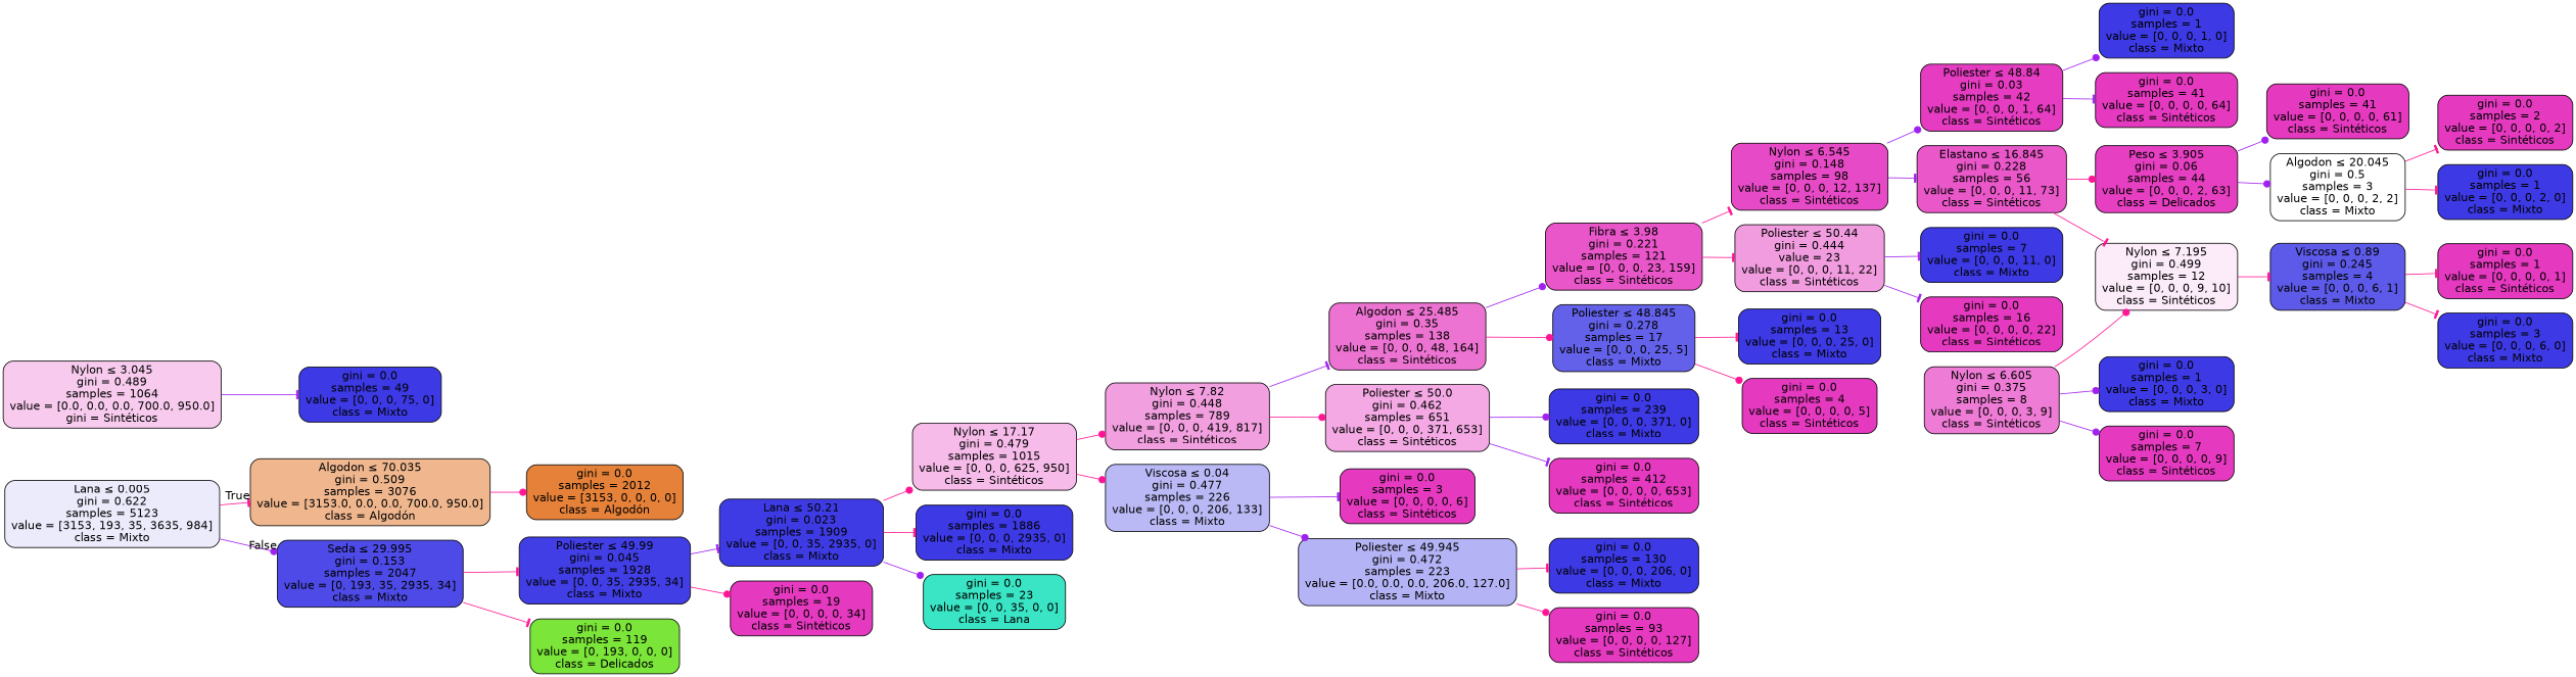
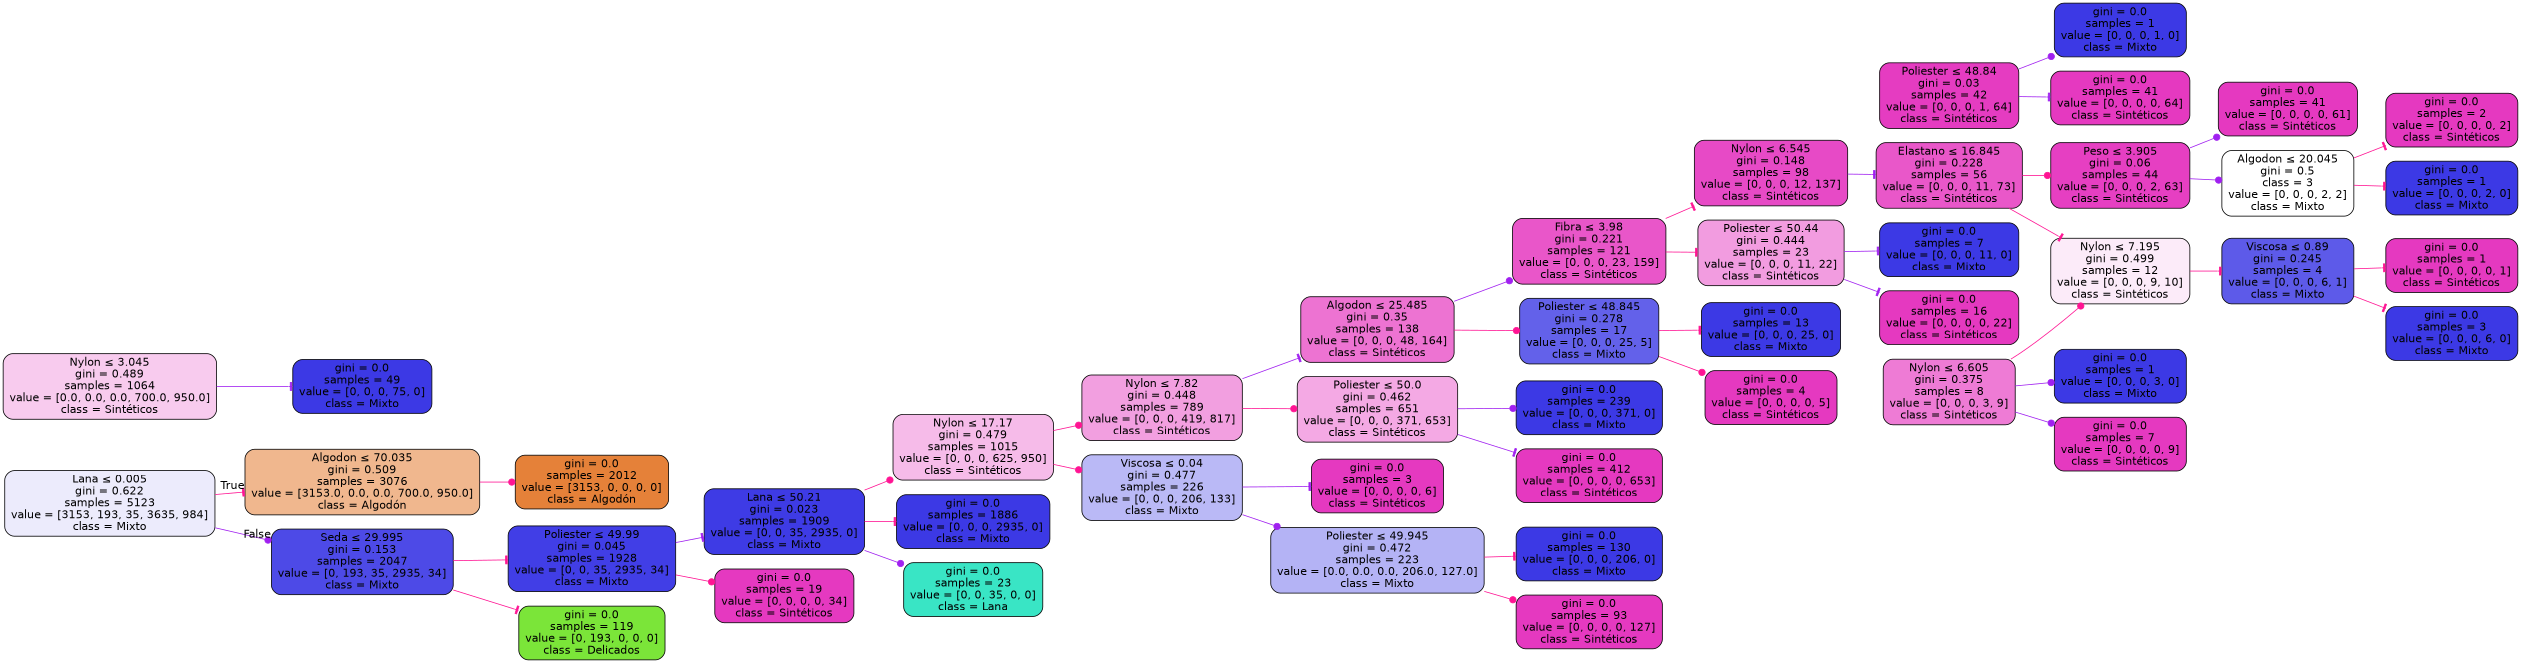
  digraph {
    rankdir=LR
    node [color=black fillcolor="#e539c0" fontname=helvetica shape=box style="filled, rounded"]
    edge [arrowhead=tee color=deeppink fontname=helvetica]
    n1 [fillcolor="#ecebfc" label=<Lana &le; 0.005<br/>gini = 0.622<br/>samples = 5123<br/>value = [3153, 193, 35, 3635, 984]<br/>class = Mixto>]
    n2 [fillcolor="#f0b78e" label=<Algodon &le; 70.035<br/>gini = 0.509<br/>samples = 3076<br/>value = [3153.0, 0.0, 0.0, 700.0, 950.0]<br/>class = Algodón>]
    n3 [fillcolor="#4d4ae7" label=<Seda &le; 29.995<br/>gini = 0.153<br/>samples = 2047<br/>value = [0, 193, 35, 2935, 34]<br/>class = Mixto>]
    n4 [fillcolor="#e58139" label=<gini = 0.0<br/>samples = 2012<br/>value = [3153, 0, 0, 0, 0]<br/>class = Algodón>]
    n5 [fillcolor="#413ee6" label=<Poliester &le; 49.99<br/>gini = 0.045<br/>samples = 1928<br/>value = [0, 0, 35, 2935, 34]<br/>class = Mixto>]
    n6 [fillcolor="#7be539" label=<gini = 0.0<br/>samples = 119<br/>value = [0, 193, 0, 0, 0]<br/>class = Delicados>]
-   n7 [fillcolor="#f8cbee" label=<Nylon &le; 3.045<br/>gini = 0.489<br/>samples = 1064<br/>value = [0.0, 0.0, 0.0, 700.0, 950.0]<br/>gini = Sintéticos>]
+   n7 [fillcolor="#f8cbee" label=<Nylon &le; 3.045<br/>gini = 0.489<br/>samples = 1064<br/>value = [0.0, 0.0, 0.0, 700.0, 950.0]<br/>class = Sintéticos>]
    n8 [fillcolor="#3c39e5" label=<gini = 0.0<br/>samples = 49<br/>value = [0, 0, 0, 75, 0]<br/>class = Mixto>]
    n9 [fillcolor="#f6bbe9" label=<Nylon &le; 17.17<br/>gini = 0.479<br/>samples = 1015<br/>value = [0, 0, 0, 625, 950]<br/>class = Sintéticos>]
    n10 [fillcolor="#f29fe0" label=<Nylon &le; 7.82<br/>gini = 0.448<br/>samples = 789<br/>value = [0, 0, 0, 419, 817]<br/>class = Sintéticos>]
    n11 [fillcolor="#bab9f6" label=<Viscosa &le; 0.04<br/>gini = 0.477<br/>samples = 226<br/>value = [0, 0, 0, 206, 133]<br/>class = Mixto>]
    n12 [fillcolor="#ed73d2" label=<Algodon &le; 25.485<br/>gini = 0.35<br/>samples = 138<br/>value = [0, 0, 0, 48, 164]<br/>class = Sintéticos>]
    n13 [fillcolor="#f4a9e4" label=<Poliester &le; 50.0<br/>gini = 0.462<br/>samples = 651<br/>value = [0, 0, 0, 371, 653]<br/>class = Sintéticos>]
    n14 [label=<gini = 0.0<br/>samples = 3<br/>value = [0, 0, 0, 0, 6]<br/>class = Sintéticos>]
    n15 [fillcolor="#b4b3f5" label=<Poliester &le; 49.945<br/>gini = 0.472<br/>samples = 223<br/>value = [0.0, 0.0, 0.0, 206.0, 127.0]<br/>class = Mixto>]
    n16 [fillcolor="#e956c9" label=<Fibra &le; 3.98<br/>gini = 0.221<br/>samples = 121<br/>value = [0, 0, 0, 23, 159]<br/>class = Sintéticos>]
    n17 [fillcolor="#6361ea" label=<Poliester &le; 48.845<br/>gini = 0.278<br/>samples = 17<br/>value = [0, 0, 0, 25, 5]<br/>class = Mixto>]
    n18 [fillcolor="#3c39e5" label=<gini = 0.0<br/>samples = 239<br/>value = [0, 0, 0, 371, 0]<br/>class = Mixto>]
    n19 [label=<gini = 0.0<br/>samples = 412<br/>value = [0, 0, 0, 0, 653]<br/>class = Sintéticos>]
    n20 [fillcolor="#e74ac6" label=<Nylon &le; 6.545<br/>gini = 0.148<br/>samples = 98<br/>value = [0, 0, 0, 12, 137]<br/>class = Sintéticos>]
-   n21 [fillcolor="#f29ce0" label=<Poliester &le; 50.44<br/>gini = 0.444<br/>value = 23<br/>value = [0, 0, 0, 11, 22]<br/>class = Sintéticos>]
+   n21 [fillcolor="#f29ce0" label=<Poliester &le; 50.44<br/>gini = 0.444<br/>samples = 23<br/>value = [0, 0, 0, 11, 22]<br/>class = Sintéticos>]
    n22 [fillcolor="#3c39e5" label=<gini = 0.0<br/>samples = 13<br/>value = [0, 0, 0, 25, 0]<br/>class = Mixto>]
    n23 [label=<gini = 0.0<br/>samples = 4<br/>value = [0, 0, 0, 0, 5]<br/>class = Sintéticos>]
    n24 [fillcolor="#e53cc1" label=<Poliester &le; 48.84<br/>gini = 0.03<br/>samples = 42<br/>value = [0, 0, 0, 1, 64]<br/>class = Sintéticos>]
    n25 [fillcolor="#e957c9" label=<Elastano &le; 16.845<br/>gini = 0.228<br/>samples = 56<br/>value = [0, 0, 0, 11, 73]<br/>class = Sintéticos>]
    n26 [fillcolor="#3c39e5" label=<gini = 0.0<br/>samples = 7<br/>value = [0, 0, 0, 11, 0]<br/>class = Mixto>]
    n27 [label=<gini = 0.0<br/>samples = 16<br/>value = [0, 0, 0, 0, 22]<br/>class = Sintéticos>]
    n28 [fillcolor="#3c39e5" label=<gini = 0.0<br/>samples = 1<br/>value = [0, 0, 0, 1, 0]<br/>class = Mixto>]
    n29 [label=<gini = 0.0<br/>samples = 41<br/>value = [0, 0, 0, 0, 64]<br/>class = Sintéticos>]
-   n30 [fillcolor="#e63fc2" label=<Peso &le; 3.905<br/>gini = 0.06<br/>samples = 44<br/>value = [0, 0, 0, 2, 63]<br/>class = Delicados>]
+   n30 [fillcolor="#e63fc2" label=<Peso &le; 3.905<br/>gini = 0.06<br/>samples = 44<br/>value = [0, 0, 0, 2, 63]<br/>class = Sintéticos>]
    n31 [fillcolor="#fcebf9" label=<Nylon &le; 7.195<br/>gini = 0.499<br/>samples = 12<br/>value = [0, 0, 0, 9, 10]<br/>class = Sintéticos>]
    n32 [label=<gini = 0.0<br/>samples = 41<br/>value = [0, 0, 0, 0, 61]<br/>class = Sintéticos>]
-   n33 [fillcolor="#ffffff" label=<Algodon &le; 20.045<br/>gini = 0.5<br/>samples = 3<br/>value = [0, 0, 0, 2, 2]<br/>class = Mixto>]
+   n33 [fillcolor="#ffffff" label=<Algodon &le; 20.045<br/>gini = 0.5<br/>class = 3<br/>value = [0, 0, 0, 2, 2]<br/>class = Mixto>]
    n34 [fillcolor="#5d5ae9" label=<Viscosa &le; 0.89<br/>gini = 0.245<br/>samples = 4<br/>value = [0, 0, 0, 6, 1]<br/>class = Mixto>]
    n35 [label=<gini = 0.0<br/>samples = 2<br/>value = [0, 0, 0, 0, 2]<br/>class = Sintéticos>]
    n36 [fillcolor="#3c39e5" label=<gini = 0.0<br/>samples = 1<br/>value = [0, 0, 0, 2, 0]<br/>class = Mixto>]
    n37 [fillcolor="#ee7bd5" label=<Nylon &le; 6.605<br/>gini = 0.375<br/>samples = 8<br/>value = [0, 0, 0, 3, 9]<br/>class = Sintéticos>]
    n38 [fillcolor="#3c39e5" label=<gini = 0.0<br/>samples = 1<br/>value = [0, 0, 0, 3, 0]<br/>class = Mixto>]
    n39 [label=<gini = 0.0<br/>samples = 7<br/>value = [0, 0, 0, 0, 9]<br/>class = Sintéticos>]
    n40 [label=<gini = 0.0<br/>samples = 1<br/>value = [0, 0, 0, 0, 1]<br/>class = Sintéticos>]
    n41 [fillcolor="#3c39e5" label=<gini = 0.0<br/>samples = 3<br/>value = [0, 0, 0, 6, 0]<br/>class = Mixto>]
    n42 [fillcolor="#3c39e5" label=<gini = 0.0<br/>samples = 130<br/>value = [0, 0, 0, 206, 0]<br/>class = Mixto>]
    n43 [label=<gini = 0.0<br/>samples = 93<br/>value = [0, 0, 0, 0, 127]<br/>class = Sintéticos>]
    n44 [fillcolor="#3e3be5" label=<Lana &le; 50.21<br/>gini = 0.023<br/>samples = 1909<br/>value = [0, 0, 35, 2935, 0]<br/>class = Mixto>]
    n45 [label=<gini = 0.0<br/>samples = 19<br/>value = [0, 0, 0, 0, 34]<br/>class = Sintéticos>]
    n46 [fillcolor="#3c39e5" label=<gini = 0.0<br/>samples = 1886<br/>value = [0, 0, 0, 2935, 0]<br/>class = Mixto>]
    n47 [fillcolor="#39e5c5" label=<gini = 0.0<br/>samples = 23<br/>value = [0, 0, 35, 0, 0]<br/>class = Lana>]
    n1 -> n2 [headlabel=True labelangle=45 labeldistance=2.5]
    n1 -> n3 [arrowhead=dot color=purple headlabel=False labelangle=-45 labeldistance=2.5]
    n2 -> n4 [arrowhead=dot]
    n3 -> n5
    n3 -> n6
    n5 -> n44 [color=purple]
    n5 -> n45 [arrowhead=dot]
    n7 -> n8 [color=purple]
    n9 -> n10 [arrowhead=dot]
    n9 -> n11 [arrowhead=dot]
    n10 -> n12 [color=purple]
    n10 -> n13 [arrowhead=dot]
    n11 -> n14 [color=purple]
    n11 -> n15 [arrowhead=dot color=purple]
    n12 -> n16 [arrowhead=dot color=purple]
    n12 -> n17 [arrowhead=dot]
    n13 -> n18 [arrowhead=dot color=purple]
    n13 -> n19 [color=purple]
    n15 -> n42
    n15 -> n43 [arrowhead=dot]
    n16 -> n20
    n16 -> n21
    n17 -> n22
    n17 -> n23 [arrowhead=dot]
-   n20 -> n24 [arrowhead=dot color=purple]
    n20 -> n25 [color=purple]
    n21 -> n26 [color=purple]
    n21 -> n27 [color=purple]
    n24 -> n28 [arrowhead=dot color=purple]
    n24 -> n29 [color=purple]
    n25 -> n30 [arrowhead=dot]
    n25 -> n31
    n30 -> n32 [arrowhead=dot color=purple]
    n30 -> n33 [arrowhead=dot color=purple]
    n31 -> n34
    n33 -> n35
    n33 -> n36
    n34 -> n40
    n34 -> n41
    n37 -> n31 [arrowhead=dot]
    n37 -> n38 [arrowhead=dot color=purple]
    n37 -> n39 [arrowhead=dot color=purple]
    n44 -> n9 [arrowhead=dot]
    n44 -> n46
    n44 -> n47 [arrowhead=dot color=purple]
  }
